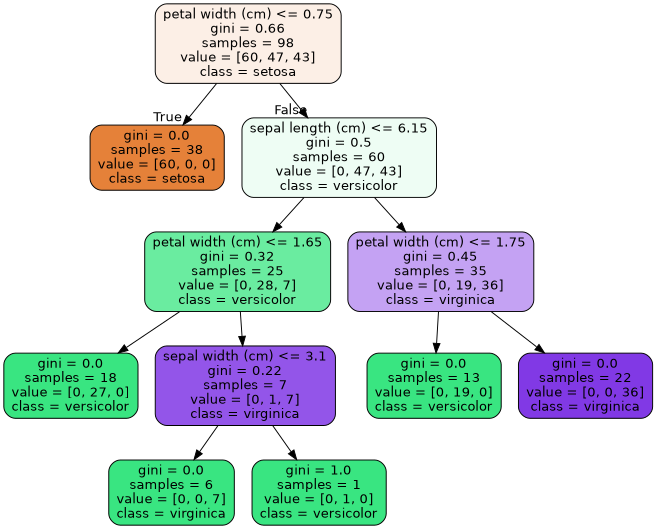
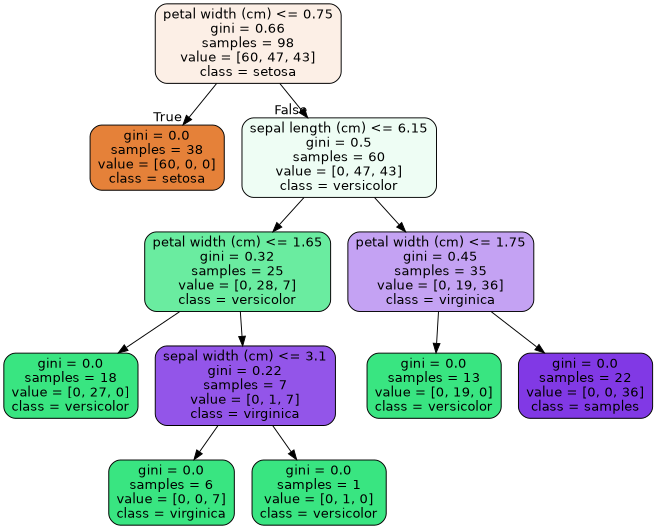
  digraph {
    node [color=black fillcolor="#39e581" fontname=helvetica shape=box style="filled, rounded"]
    edge [fontname=helvetica]
    n1 [fillcolor="#fcefe6" label="petal width (cm) <= 0.75\ngini = 0.66\nsamples = 98\nvalue = [60, 47, 43]\nclass = setosa"]
    n2 [fillcolor="#e58139" label="gini = 0.0\nsamples = 38\nvalue = [60, 0, 0]\nclass = setosa"]
    n3 [fillcolor="#eefdf4" label="sepal length (cm) <= 6.15\ngini = 0.5\nsamples = 60\nvalue = [0, 47, 43]\nclass = versicolor"]
    n4 [fillcolor="#6aeca0" label="petal width (cm) <= 1.65\ngini = 0.32\nsamples = 25\nvalue = [0, 28, 7]\nclass = versicolor"]
    n5 [fillcolor="#c4a2f3" label="petal width (cm) <= 1.75\ngini = 0.45\nsamples = 35\nvalue = [0, 19, 36]\nclass = virginica"]
    n6 [label="gini = 0.0\nsamples = 18\nvalue = [0, 27, 0]\nclass = versicolor"]
    n7 [fillcolor="#9355e9" label="sepal width (cm) <= 3.1\ngini = 0.22\nsamples = 7\nvalue = [0, 1, 7]\nclass = virginica"]
    n8 [label="gini = 0.0\nsamples = 13\nvalue = [0, 19, 0]\nclass = versicolor"]
-   n9 [fillcolor="#8139e5" label="gini = 0.0\nsamples = 22\nvalue = [0, 0, 36]\nclass = virginica"]
+   n9 [fillcolor="#8139e5" label="gini = 0.0\nsamples = 22\nvalue = [0, 0, 36]\nclass = samples"]
    n10 [label="gini = 0.0\nsamples = 6\nvalue = [0, 0, 7]\nclass = virginica"]
-   n11 [label="gini = 1.0\nsamples = 1\nvalue = [0, 1, 0]\nclass = versicolor"]
+   n11 [label="gini = 0.0\nsamples = 1\nvalue = [0, 1, 0]\nclass = versicolor"]
    n1 -> n2 [headlabel=True labelangle=45 labeldistance=2.5]
    n1 -> n3 [headlabel=False labelangle=-45 labeldistance=2.5]
    n3 -> n4
    n3 -> n5
    n4 -> n6
    n4 -> n7
    n5 -> n8
    n5 -> n9
    n7 -> n10
    n7 -> n11
  }
